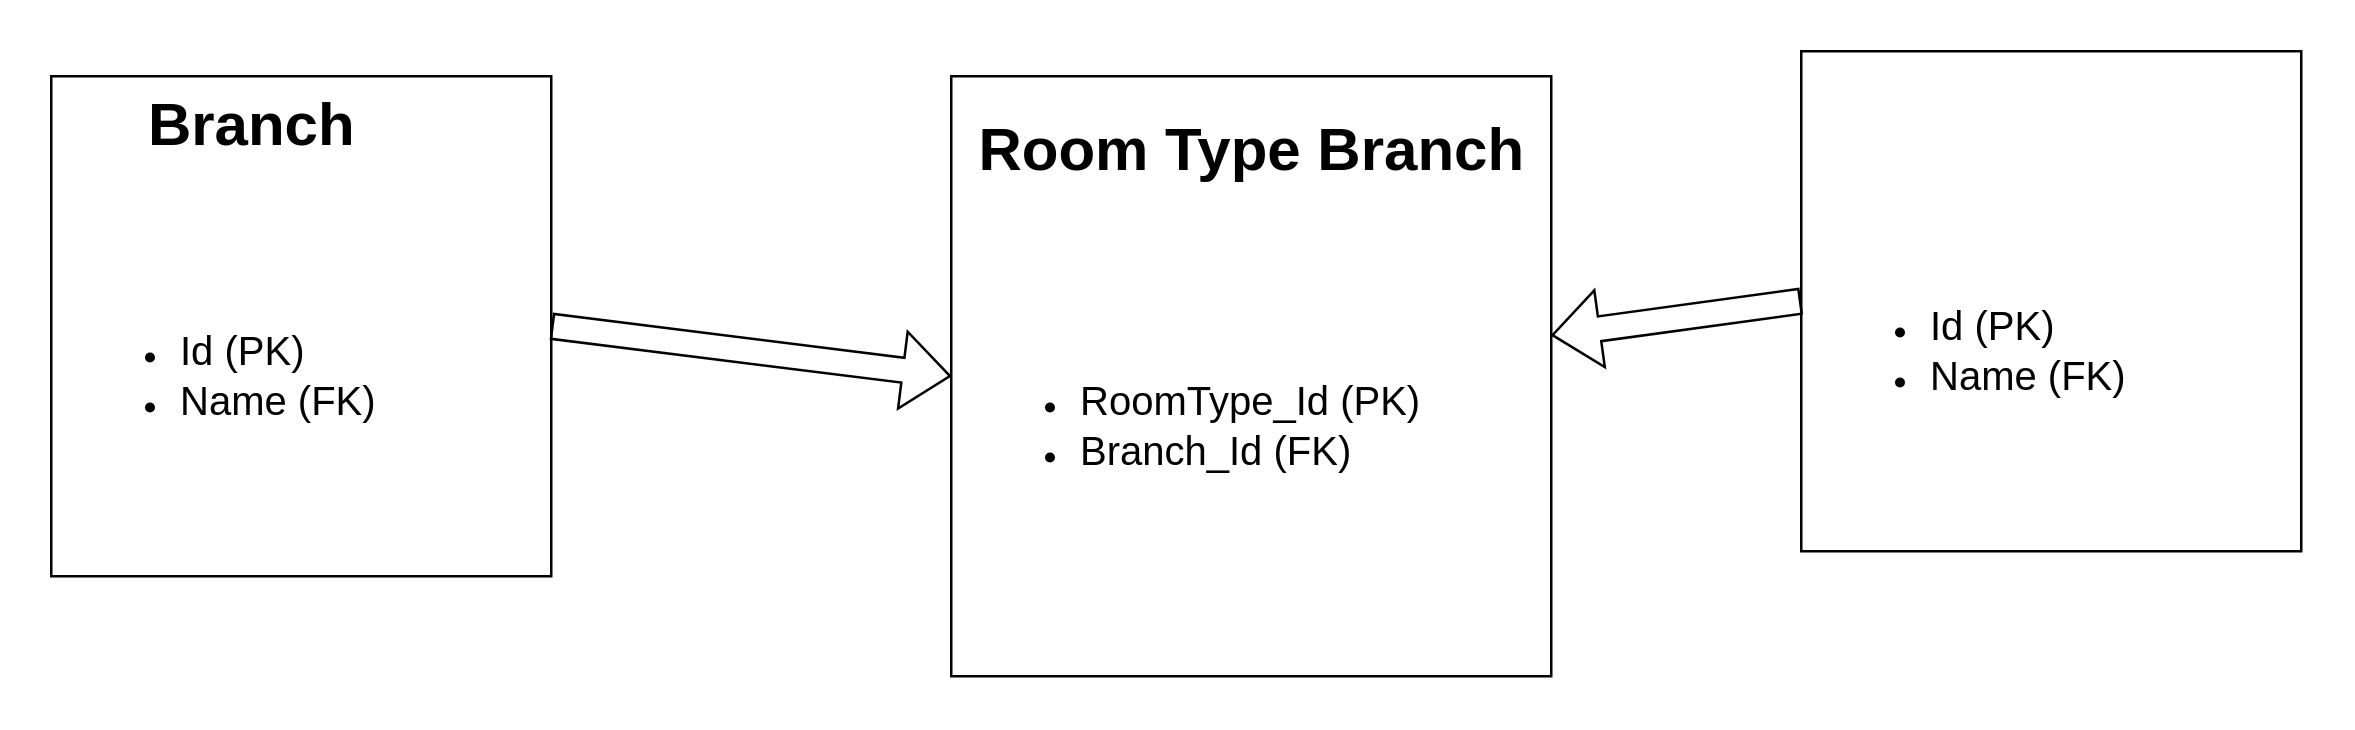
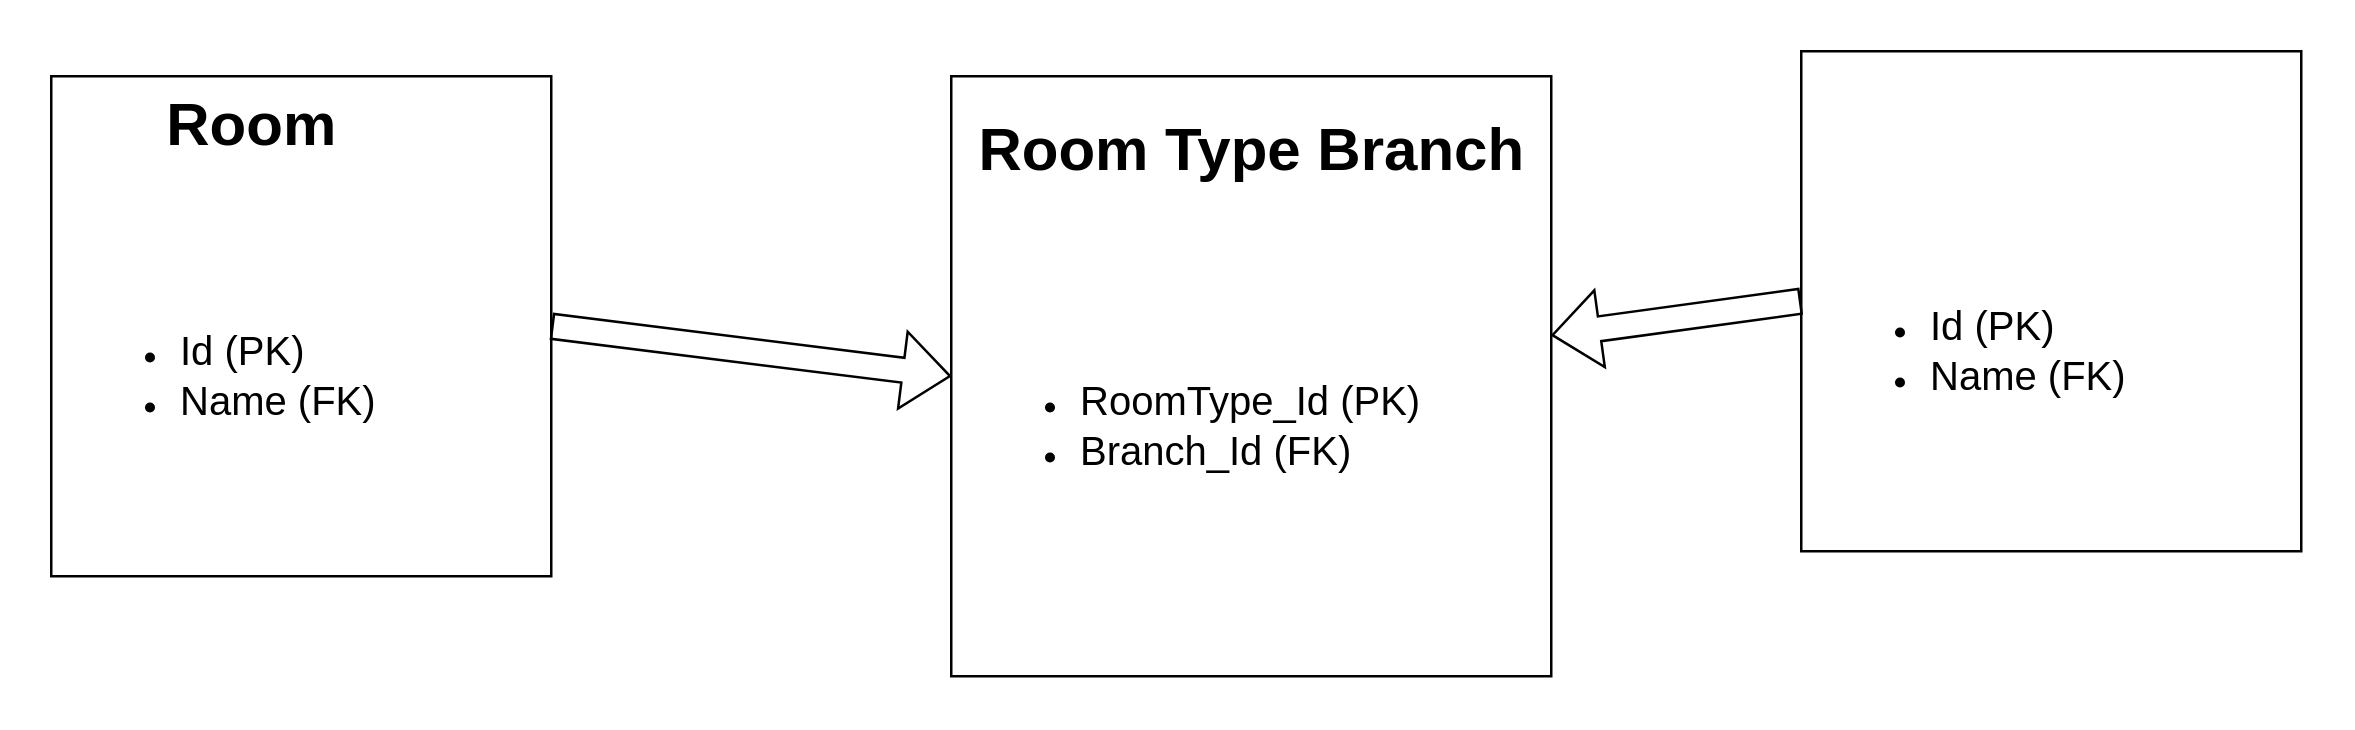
  <mxCell id="0" />
  <mxCell id="1" parent="0" />
  <mxCell id="2" value="" style="whiteSpace=wrap;html=1;aspect=fixed;" parent="1" vertex="1"><mxGeometry x="380" y="30" width="240" height="240" as="geometry" /></mxCell>
  <mxCell id="3" value="" style="whiteSpace=wrap;html=1;aspect=fixed;" parent="1" vertex="1"><mxGeometry x="720" y="20" width="200" height="200" as="geometry" /></mxCell>
  <mxCell id="4" value="&lt;ul&gt;&lt;li&gt;&lt;font style=&quot;font-size: 16px;&quot;&gt;Id (PK)&lt;/font&gt;&lt;/li&gt;&lt;li&gt;&lt;span style=&quot;font-size: 16px;&quot;&gt;Name (FK)&lt;/span&gt;&lt;/li&gt;&lt;/ul&gt;" style="text;strokeColor=none;fillColor=none;html=1;whiteSpace=wrap;verticalAlign=middle;overflow=hidden;" parent="1" vertex="1"><mxGeometry x="730" y="70" width="160" height="140" as="geometry" /></mxCell>
  <mxCell id="5" value="" style="shape=flexArrow;endArrow=classic;html=1;rounded=0;exitX=0;exitY=0.5;exitDx=0;exitDy=0;" parent="1" source="3" target="2" edge="1"><mxGeometry width="50" height="50" relative="1" as="geometry"><mxPoint x="570" y="430" as="sourcePoint" /><mxPoint x="620" y="380" as="targetPoint" /></mxGeometry></mxCell>
  <mxCell id="6" value="" style="whiteSpace=wrap;html=1;aspect=fixed;" vertex="1" parent="1"><mxGeometry x="20" y="30" width="200" height="200" as="geometry" /></mxCell>
- <mxCell id="7" value="Branch" style="text;strokeColor=none;fillColor=none;html=1;fontSize=24;fontStyle=1;verticalAlign=middle;align=center;" vertex="1" parent="1"><mxGeometry x="50" y="30" width="100" height="40" as="geometry" /></mxCell>
+ <mxCell id="7" value="Room" style="text;strokeColor=none;fillColor=none;html=1;fontSize=24;fontStyle=1;verticalAlign=middle;align=center;" vertex="1" parent="1"><mxGeometry x="50" y="30" width="100" height="40" as="geometry" /></mxCell>
  <mxCell id="8" value="&lt;ul&gt;&lt;li&gt;&lt;font style=&quot;font-size: 16px;&quot;&gt;Id (PK)&lt;/font&gt;&lt;/li&gt;&lt;li&gt;&lt;span style=&quot;font-size: 16px;&quot;&gt;Name (FK)&lt;/span&gt;&lt;/li&gt;&lt;/ul&gt;" style="text;strokeColor=none;fillColor=none;html=1;whiteSpace=wrap;verticalAlign=middle;overflow=hidden;" vertex="1" parent="1"><mxGeometry x="30" y="80" width="160" height="140" as="geometry" /></mxCell>
  <mxCell id="9" value="Room Type Branch" style="text;strokeColor=none;fillColor=none;html=1;fontSize=24;fontStyle=1;verticalAlign=middle;align=center;" vertex="1" parent="1"><mxGeometry x="450" y="40" width="100" height="40" as="geometry" /></mxCell>
  <mxCell id="10" value="" style="shape=flexArrow;endArrow=classic;html=1;rounded=0;entryX=0;entryY=0.5;entryDx=0;entryDy=0;exitX=1;exitY=0.5;exitDx=0;exitDy=0;" edge="1" parent="1" source="6" target="2"><mxGeometry width="50" height="50" relative="1" as="geometry"><mxPoint x="540" y="440" as="sourcePoint" /><mxPoint x="590" y="390" as="targetPoint" /></mxGeometry></mxCell>
  <mxCell id="11" value="&lt;ul&gt;&lt;li&gt;&lt;font style=&quot;font-size: 16px;&quot;&gt;RoomType_Id (PK)&lt;/font&gt;&lt;/li&gt;&lt;li&gt;&lt;span style=&quot;font-size: 16px;&quot;&gt;Branch_Id (FK)&lt;/span&gt;&lt;/li&gt;&lt;/ul&gt;" style="text;strokeColor=none;fillColor=none;html=1;whiteSpace=wrap;verticalAlign=middle;overflow=hidden;" vertex="1" parent="1"><mxGeometry x="390" y="100" width="200" height="140" as="geometry" /></mxCell>
